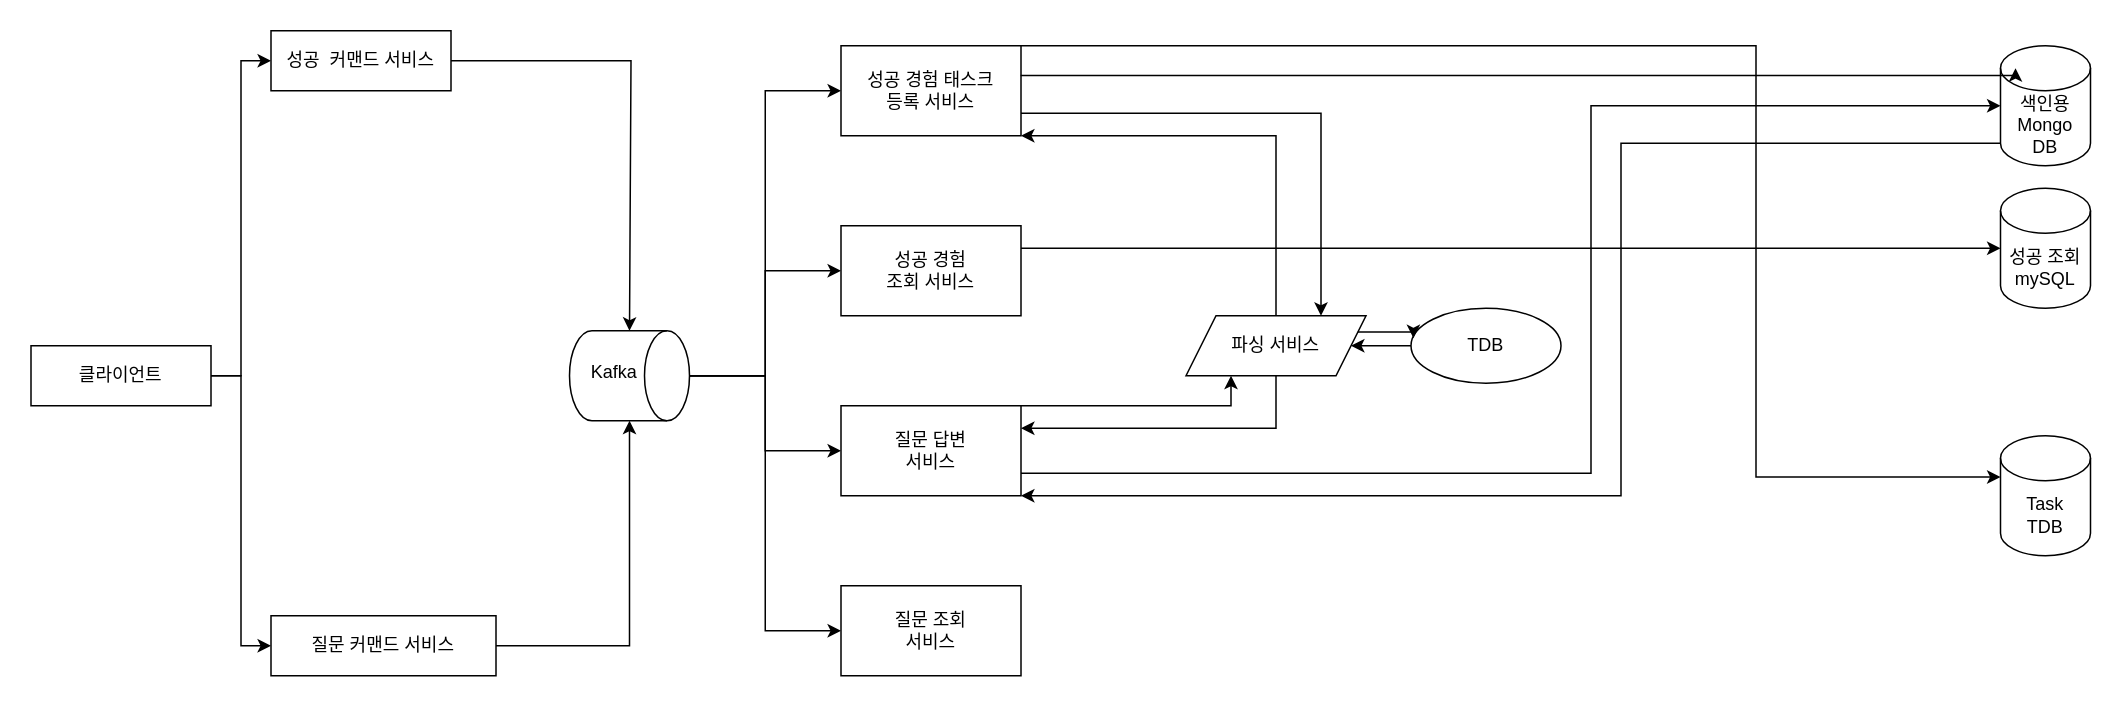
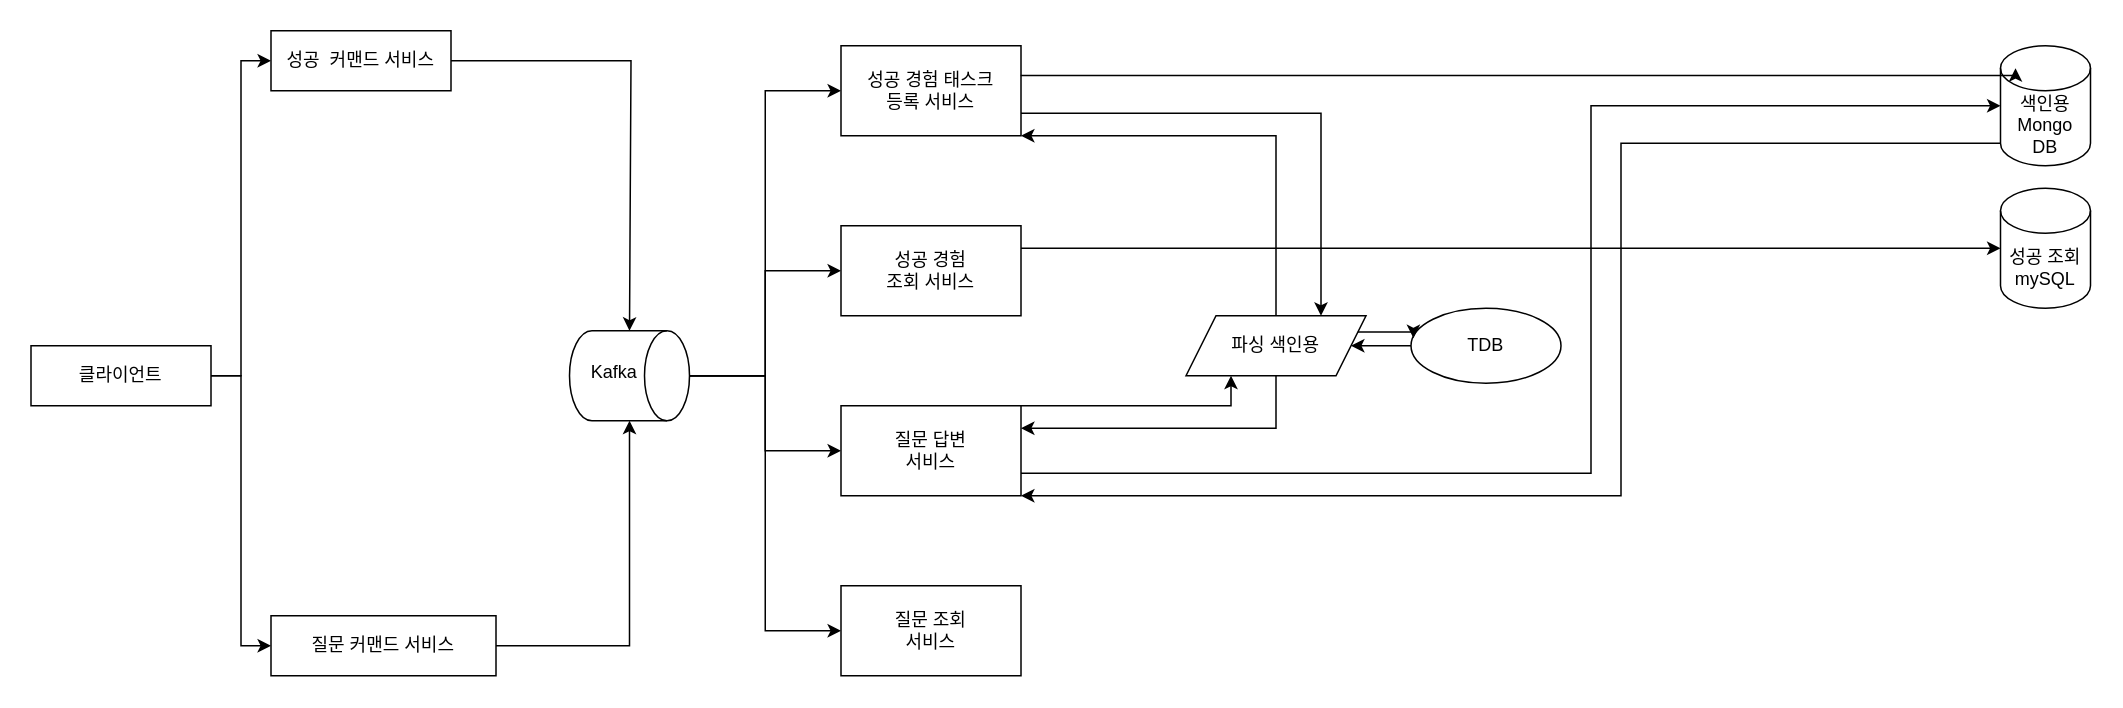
  <mxCell id="0" />
  <mxCell id="1" parent="0" />
  <mxCell id="2" style="edgeStyle=orthogonalEdgeStyle;rounded=0;orthogonalLoop=1;jettySize=auto;html=1;entryX=0;entryY=0.5;entryDx=0;entryDy=0;" edge="1" parent="1" source="3" target="22"><mxGeometry relative="1" as="geometry" /></mxCell>
  <mxCell id="3" value="클라이언트" style="rounded=0;whiteSpace=wrap;html=1;" vertex="1" parent="1"><mxGeometry x="20" y="230" width="120" height="40" as="geometry" /></mxCell>
  <mxCell id="4" value="" style="endArrow=classic;html=1;rounded=0;exitX=1;exitY=0.5;exitDx=0;exitDy=0;entryX=0;entryY=0.5;entryDx=0;entryDy=0;" edge="1" parent="1" source="3" target="5"><mxGeometry width="50" height="50" relative="1" as="geometry"><mxPoint x="360" y="290" as="sourcePoint" /><mxPoint x="240" y="250" as="targetPoint" /><Array as="points"><mxPoint x="160" y="250" /><mxPoint x="160" y="40" /></Array></mxGeometry></mxCell>
  <mxCell id="5" value="성공&amp;nbsp; 커맨드 서비스" style="rounded=0;whiteSpace=wrap;html=1;" vertex="1" parent="1"><mxGeometry x="180" y="20" width="120" height="40" as="geometry" /></mxCell>
  <mxCell id="6" value="" style="edgeStyle=orthogonalEdgeStyle;rounded=0;orthogonalLoop=1;jettySize=auto;html=1;" edge="1" parent="1" source="10" target="29"><mxGeometry relative="1" as="geometry" /></mxCell>
  <mxCell id="7" style="edgeStyle=orthogonalEdgeStyle;rounded=0;orthogonalLoop=1;jettySize=auto;html=1;entryX=0;entryY=0.5;entryDx=0;entryDy=0;" edge="1" parent="1" source="10" target="25"><mxGeometry relative="1" as="geometry" /></mxCell>
  <mxCell id="8" style="edgeStyle=orthogonalEdgeStyle;rounded=0;orthogonalLoop=1;jettySize=auto;html=1;entryX=0;entryY=0.5;entryDx=0;entryDy=0;" edge="1" parent="1" source="10" target="26"><mxGeometry relative="1" as="geometry" /></mxCell>
  <mxCell id="9" style="edgeStyle=orthogonalEdgeStyle;rounded=0;orthogonalLoop=1;jettySize=auto;html=1;entryX=0;entryY=0.5;entryDx=0;entryDy=0;" edge="1" parent="1" source="10" target="30"><mxGeometry relative="1" as="geometry" /></mxCell>
  <mxCell id="10" value="" style="shape=cylinder3;whiteSpace=wrap;html=1;boundedLbl=1;backgroundOutline=1;size=15;rotation=90;" vertex="1" parent="1"><mxGeometry x="389" y="210" width="60" height="80" as="geometry" /></mxCell>
  <mxCell id="11" style="edgeStyle=orthogonalEdgeStyle;rounded=0;orthogonalLoop=1;jettySize=auto;html=1;exitX=0.5;exitY=1;exitDx=0;exitDy=0;entryX=1;entryY=0.25;entryDx=0;entryDy=0;" edge="1" parent="1" source="13" target="29"><mxGeometry relative="1" as="geometry" /></mxCell>
  <mxCell id="12" style="edgeStyle=orthogonalEdgeStyle;rounded=0;orthogonalLoop=1;jettySize=auto;html=1;exitX=0.5;exitY=0;exitDx=0;exitDy=0;entryX=1;entryY=1;entryDx=0;entryDy=0;" edge="1" parent="1" source="13" target="25"><mxGeometry relative="1" as="geometry"><Array as="points"><mxPoint x="850" y="90" /></Array></mxGeometry></mxCell>
- <mxCell id="13" value="파싱 서비스" style="shape=parallelogram;perimeter=parallelogramPerimeter;whiteSpace=wrap;html=1;fixedSize=1;" vertex="1" parent="1"><mxGeometry x="790" y="210" width="120" height="40" as="geometry" /></mxCell>
+ <mxCell id="13" value="파싱 색인용" style="shape=parallelogram;perimeter=parallelogramPerimeter;whiteSpace=wrap;html=1;fixedSize=1;" vertex="1" parent="1"><mxGeometry x="790" y="210" width="120" height="40" as="geometry" /></mxCell>
  <mxCell id="14" value="" style="endArrow=classic;html=1;rounded=0;exitX=1;exitY=0.5;exitDx=0;exitDy=0;entryX=0;entryY=0.5;entryDx=0;entryDy=0;entryPerimeter=0;" edge="1" parent="1" source="5" target="10"><mxGeometry width="50" height="50" relative="1" as="geometry"><mxPoint x="380" y="150" as="sourcePoint" /><mxPoint x="430" y="100" as="targetPoint" /><Array as="points"><mxPoint x="420" y="40" /></Array></mxGeometry></mxCell>
  <mxCell id="15" style="edgeStyle=orthogonalEdgeStyle;rounded=0;orthogonalLoop=1;jettySize=auto;html=1;exitX=0;exitY=0.5;exitDx=0;exitDy=0;entryX=1;entryY=0.5;entryDx=0;entryDy=0;" edge="1" parent="1" source="16" target="13"><mxGeometry relative="1" as="geometry" /></mxCell>
  <mxCell id="16" value="TDB" style="ellipse;whiteSpace=wrap;html=1;" vertex="1" parent="1"><mxGeometry x="940" y="205" width="100" height="50" as="geometry" /></mxCell>
  <mxCell id="17" style="edgeStyle=orthogonalEdgeStyle;rounded=0;orthogonalLoop=1;jettySize=auto;html=1;exitX=0;exitY=1;exitDx=0;exitDy=-15;exitPerimeter=0;entryX=1;entryY=1;entryDx=0;entryDy=0;" edge="1" parent="1" source="18" target="29"><mxGeometry relative="1" as="geometry"><Array as="points"><mxPoint x="1080" y="95" /><mxPoint x="1080" y="330" /></Array></mxGeometry></mxCell>
  <mxCell id="18" value="색인용&lt;br&gt;Mongo&lt;br&gt;DB" style="shape=cylinder3;whiteSpace=wrap;html=1;boundedLbl=1;backgroundOutline=1;size=15;" vertex="1" parent="1"><mxGeometry x="1333" y="30" width="60" height="80" as="geometry" /></mxCell>
  <mxCell id="19" value="성공 조회&lt;br&gt;mySQL" style="shape=cylinder3;whiteSpace=wrap;html=1;boundedLbl=1;backgroundOutline=1;size=15;" vertex="1" parent="1"><mxGeometry x="1333" y="125" width="60" height="80" as="geometry" /></mxCell>
  <mxCell id="20" value="Kafka" style="text;html=1;strokeColor=none;fillColor=none;align=center;verticalAlign=middle;whiteSpace=wrap;rounded=0;" vertex="1" parent="1"><mxGeometry x="379" y="235" width="60" height="25" as="geometry" /></mxCell>
  <mxCell id="21" value="" style="edgeStyle=orthogonalEdgeStyle;rounded=0;orthogonalLoop=1;jettySize=auto;html=1;" edge="1" parent="1" source="22" target="10"><mxGeometry relative="1" as="geometry" /></mxCell>
  <mxCell id="22" value="질문 커맨드 서비스" style="rounded=0;whiteSpace=wrap;html=1;" vertex="1" parent="1"><mxGeometry x="180" y="410" width="150" height="40" as="geometry" /></mxCell>
- <mxCell id="23" value="Task&lt;br&gt;TDB" style="shape=cylinder3;whiteSpace=wrap;html=1;boundedLbl=1;backgroundOutline=1;size=15;" vertex="1" parent="1"><mxGeometry x="1333" y="290" width="60" height="80" as="geometry" /></mxCell>
  <mxCell id="24" style="edgeStyle=orthogonalEdgeStyle;rounded=0;orthogonalLoop=1;jettySize=auto;html=1;exitX=1;exitY=0.75;exitDx=0;exitDy=0;entryX=0.75;entryY=0;entryDx=0;entryDy=0;" edge="1" parent="1" source="25" target="13"><mxGeometry relative="1" as="geometry" /></mxCell>
  <mxCell id="25" value="성공 경험 태스크&lt;br&gt;등록 서비스" style="rounded=0;whiteSpace=wrap;html=1;" vertex="1" parent="1"><mxGeometry x="560" y="30" width="120" height="60" as="geometry" /></mxCell>
  <mxCell id="26" value="성공 경험&lt;br&gt;조회 서비스" style="rounded=0;whiteSpace=wrap;html=1;" vertex="1" parent="1"><mxGeometry x="560" y="150" width="120" height="60" as="geometry" /></mxCell>
  <mxCell id="27" style="edgeStyle=orthogonalEdgeStyle;rounded=0;orthogonalLoop=1;jettySize=auto;html=1;exitX=1;exitY=0;exitDx=0;exitDy=0;entryX=0.25;entryY=1;entryDx=0;entryDy=0;" edge="1" parent="1" source="29" target="13"><mxGeometry relative="1" as="geometry"><Array as="points"><mxPoint x="820" y="270" /></Array></mxGeometry></mxCell>
  <mxCell id="28" style="edgeStyle=orthogonalEdgeStyle;rounded=0;orthogonalLoop=1;jettySize=auto;html=1;exitX=1;exitY=0.75;exitDx=0;exitDy=0;entryX=0;entryY=0.5;entryDx=0;entryDy=0;entryPerimeter=0;" edge="1" parent="1" source="29" target="18"><mxGeometry relative="1" as="geometry"><mxPoint x="730" y="315.391" as="targetPoint" /><Array as="points"><mxPoint x="1060" y="315" /><mxPoint x="1060" y="70" /></Array></mxGeometry></mxCell>
  <mxCell id="29" value="질문 답변&lt;br&gt;서비스" style="rounded=0;whiteSpace=wrap;html=1;" vertex="1" parent="1"><mxGeometry x="560" y="270" width="120" height="60" as="geometry" /></mxCell>
  <mxCell id="30" value="질문 조회&lt;br&gt;서비스" style="rounded=0;whiteSpace=wrap;html=1;" vertex="1" parent="1"><mxGeometry x="560" y="390" width="120" height="60" as="geometry" /></mxCell>
  <mxCell id="31" style="edgeStyle=orthogonalEdgeStyle;rounded=0;orthogonalLoop=1;jettySize=auto;html=1;entryX=0;entryY=0;entryDx=0;entryDy=15;entryPerimeter=0;exitX=0.998;exitY=0.331;exitDx=0;exitDy=0;exitPerimeter=0;" edge="1" parent="1" source="25"><mxGeometry relative="1" as="geometry"><mxPoint x="690" y="50" as="sourcePoint" /><mxPoint x="1343" y="45" as="targetPoint" /><Array as="points"><mxPoint x="1343" y="50" /></Array></mxGeometry></mxCell>
  <mxCell id="32" style="edgeStyle=orthogonalEdgeStyle;rounded=0;orthogonalLoop=1;jettySize=auto;html=1;exitX=1;exitY=0.25;exitDx=0;exitDy=0;entryX=0.016;entryY=0.399;entryDx=0;entryDy=0;entryPerimeter=0;" edge="1" parent="1" source="13" target="16"><mxGeometry relative="1" as="geometry" /></mxCell>
  <mxCell id="33" style="edgeStyle=orthogonalEdgeStyle;rounded=0;orthogonalLoop=1;jettySize=auto;html=1;exitX=1;exitY=0.25;exitDx=0;exitDy=0;entryX=0;entryY=0.5;entryDx=0;entryDy=0;entryPerimeter=0;" edge="1" parent="1" source="26" target="19"><mxGeometry relative="1" as="geometry" /></mxCell>
- <mxCell id="34" style="edgeStyle=orthogonalEdgeStyle;rounded=0;orthogonalLoop=1;jettySize=auto;html=1;exitX=1;exitY=0;exitDx=0;exitDy=0;entryX=0;entryY=0;entryDx=0;entryDy=27.5;entryPerimeter=0;" edge="1" parent="1" source="25" target="23"><mxGeometry relative="1" as="geometry"><Array as="points"><mxPoint x="1170" y="30" /><mxPoint x="1170" y="317" /></Array></mxGeometry></mxCell>
